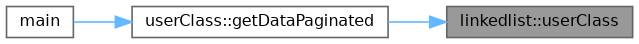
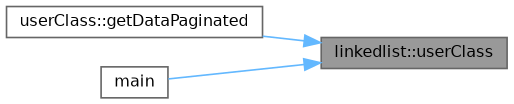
  digraph {
    rankdir=RL
    node [color=grey40 fillcolor=white fontname=Helvetica fontsize=10 shape=box style=filled]
    edge [color=steelblue1 dir=back fontname=Helvetica fontsize=10 labelfontname=Helvetica labelfontsize=10 style=solid]
    n1 [color=gray40 fillcolor=grey60 fontcolor=black height=0.2 label="linkedlist::userClass" width=0.4]
    n2 [height=0.2 label="userClass::getDataPaginated" width=0.4]
    n3 [height=0.2 label=main width=0.4]
    n1 -> n2
-   n2 -> n3
+   n1 -> n3
  }
